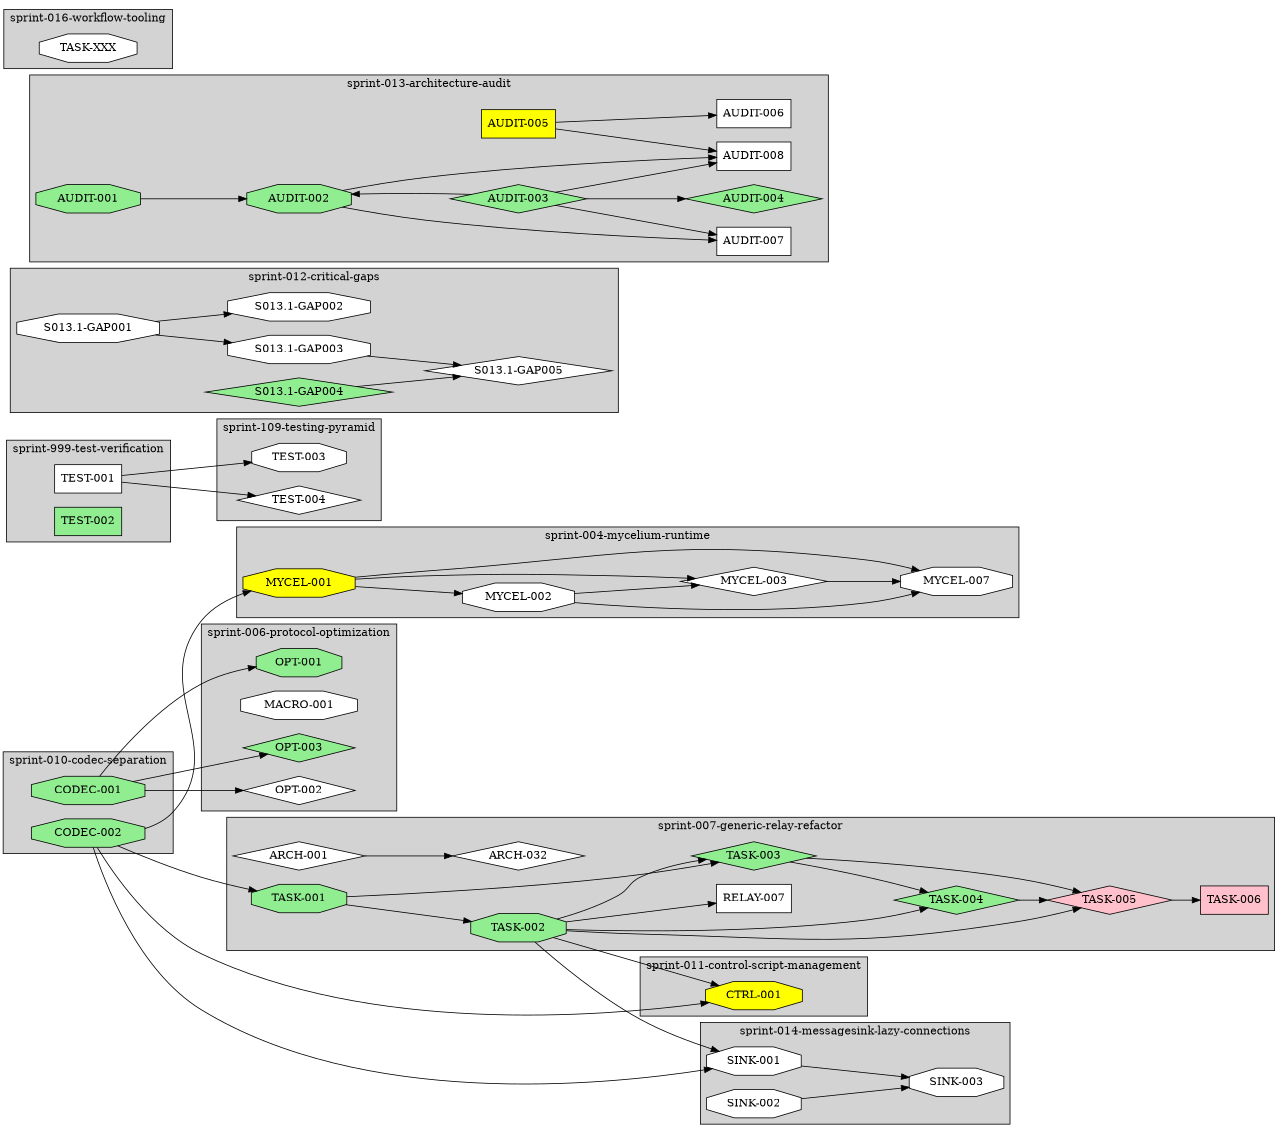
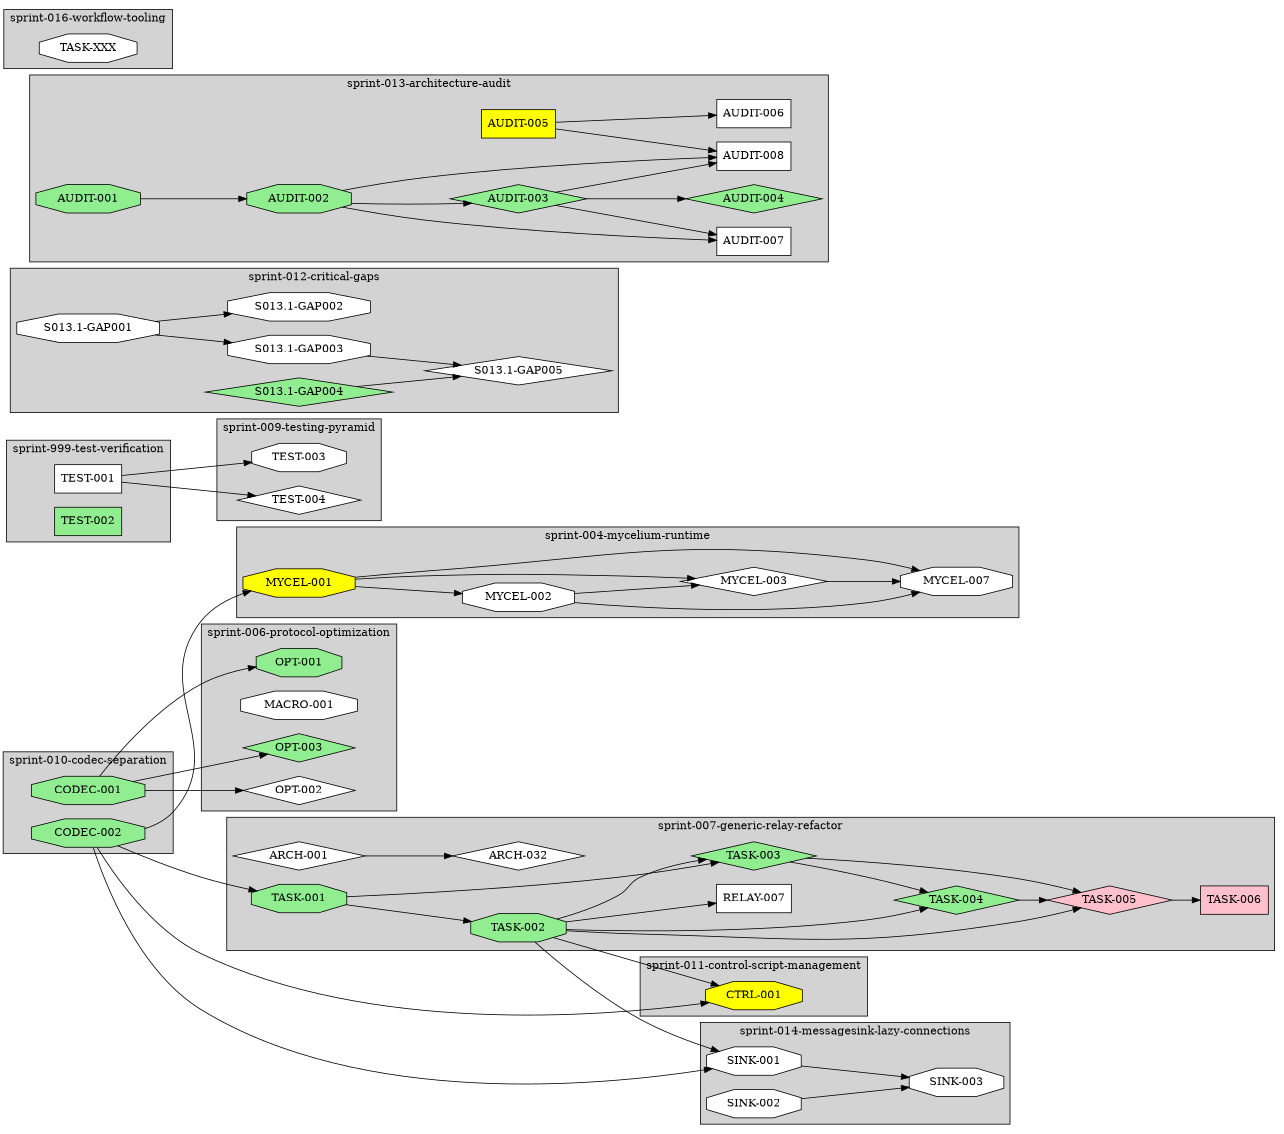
  digraph {
    rankdir=LR
    node [fillcolor=white shape=octagon style=filled]
    "MYCEL-001" [fillcolor=yellow]
    "MYCEL-003" [shape=diamond]
    "MYCEL-007"
    "MYCEL-002"
    "OPT-002" [shape=diamond]
    "MACRO-001"
    "OPT-001" [fillcolor=lightgreen]
    "OPT-003" [fillcolor=lightgreen shape=diamond]
    "ARCH-001" [shape=diamond]
    "TASK-005" [fillcolor=pink shape=diamond]
    "TASK-006" [fillcolor=pink shape=box]
    "RELAY-007" [shape=box]
    "TASK-002" [fillcolor=lightgreen]
    "TASK-003" [fillcolor=lightgreen shape=diamond]
    n15 [label="ARCH-032" shape=diamond]
    "TASK-004" [fillcolor=lightgreen shape=diamond]
    "TASK-001" [fillcolor=lightgreen]
    "TEST-003"
    "TEST-004" [shape=diamond]
    "CODEC-001" [fillcolor=lightgreen]
    "CODEC-002" [fillcolor=lightgreen]
    "CTRL-001" [fillcolor=yellow]
    "S013.1-GAP005" [shape=diamond]
    "S013.1-GAP004" [fillcolor=lightgreen shape=diamond]
    "S013.1-GAP003"
    "S013.1-GAP001"
    "S013.1-GAP002"
    "AUDIT-007" [shape=box]
    "AUDIT-004" [fillcolor=lightgreen shape=diamond]
    "AUDIT-002" [fillcolor=lightgreen]
    "AUDIT-003" [fillcolor=lightgreen shape=diamond]
    "AUDIT-006" [shape=box]
    "AUDIT-005" [fillcolor=yellow shape=box]
    "AUDIT-008" [shape=box]
    "AUDIT-001" [fillcolor=lightgreen]
    "SINK-003"
    "SINK-001"
    "SINK-002"
    "TASK-XXX"
    "TEST-001" [shape=box]
    "TEST-002" [fillcolor=lightgreen shape=box]
    subgraph cluster_1 {
      fillcolor=lightgrey
      label="sprint-004-mycelium-runtime"
      style=filled
      "MYCEL-001"
      "MYCEL-003"
      "MYCEL-007"
      "MYCEL-002"
    }
    subgraph cluster_2 {
      fillcolor=lightgrey
      label="sprint-006-protocol-optimization"
      style=filled
      "OPT-002"
      "MACRO-001"
      "OPT-001"
      "OPT-003"
    }
    subgraph cluster_3 {
      fillcolor=lightgrey
      label="sprint-007-generic-relay-refactor"
      style=filled
      "ARCH-001"
      "TASK-005"
      "TASK-006"
      "RELAY-007"
      "TASK-002"
      "TASK-003"
      n15
      "TASK-004"
      "TASK-001"
    }
    subgraph cluster_4 {
      fillcolor=lightgrey
-     label="sprint-109-testing-pyramid"
+     label="sprint-009-testing-pyramid"
      style=filled
      "TEST-003"
      "TEST-004"
    }
    subgraph cluster_5 {
      fillcolor=lightgrey
      label="sprint-010-codec-separation"
      style=filled
      "CODEC-001"
      "CODEC-002"
    }
    subgraph cluster_6 {
      fillcolor=lightgrey
      label="sprint-011-control-script-management"
      style=filled
      "CTRL-001"
    }
    subgraph cluster_7 {
      fillcolor=lightgrey
      label="sprint-012-critical-gaps"
      style=filled
      "S013.1-GAP005"
      "S013.1-GAP004"
      "S013.1-GAP003"
      "S013.1-GAP001"
      "S013.1-GAP002"
    }
    subgraph cluster_8 {
      fillcolor=lightgrey
      label="sprint-013-architecture-audit"
      style=filled
      "AUDIT-007"
      "AUDIT-004"
      "AUDIT-002"
      "AUDIT-003"
      "AUDIT-006"
      "AUDIT-005"
      "AUDIT-008"
      "AUDIT-001"
    }
    subgraph cluster_9 {
      fillcolor=lightgrey
      label="sprint-014-messagesink-lazy-connections"
      style=filled
      "SINK-003"
      "SINK-001"
      "SINK-002"
    }
    subgraph cluster_10 {
      fillcolor=lightgrey
      label="sprint-016-workflow-tooling"
      style=filled
      "TASK-XXX"
    }
    subgraph cluster_11 {
      fillcolor=lightgrey
      label="sprint-999-test-verification"
      style=filled
      "TEST-001"
      "TEST-002"
    }
    "MYCEL-001" -> "MYCEL-003"
    "MYCEL-001" -> "MYCEL-007"
    "MYCEL-001" -> "MYCEL-002"
    "MYCEL-003" -> "MYCEL-007"
    "MYCEL-002" -> "MYCEL-003"
    "MYCEL-002" -> "MYCEL-007"
    "ARCH-001" -> n15
    "TASK-005" -> "TASK-006"
    "TASK-002" -> "TASK-005"
    "TASK-002" -> "RELAY-007"
    "TASK-002" -> "TASK-003"
    "TASK-002" -> "TASK-004"
    "TASK-002" -> "CTRL-001"
    "TASK-002" -> "SINK-001"
    "TASK-003" -> "TASK-005"
    "TASK-003" -> "TASK-004"
    "TASK-004" -> "TASK-005"
    "TASK-001" -> "TASK-002"
    "TASK-001" -> "TASK-003"
    "CODEC-001" -> "OPT-002"
    "CODEC-001" -> "OPT-001"
    "CODEC-001" -> "OPT-003"
    "CODEC-002" -> "MYCEL-001"
    "CODEC-002" -> "TASK-001"
    "CODEC-002" -> "CTRL-001"
    "CODEC-002" -> "SINK-001"
    "S013.1-GAP004" -> "S013.1-GAP005"
    "S013.1-GAP003" -> "S013.1-GAP005"
    "S013.1-GAP001" -> "S013.1-GAP003"
    "S013.1-GAP001" -> "S013.1-GAP002"
    "AUDIT-002" -> "AUDIT-007"
-   "AUDIT-003" -> "AUDIT-002"
+   "AUDIT-002" -> "AUDIT-003"
    "AUDIT-002" -> "AUDIT-008"
    "AUDIT-003" -> "AUDIT-007"
    "AUDIT-003" -> "AUDIT-004"
    "AUDIT-003" -> "AUDIT-008"
    "AUDIT-005" -> "AUDIT-006"
    "AUDIT-005" -> "AUDIT-008"
    "AUDIT-001" -> "AUDIT-002"
    "SINK-001" -> "SINK-003"
    "SINK-002" -> "SINK-003"
    "TEST-001" -> "TEST-003"
    "TEST-001" -> "TEST-004"
  }
